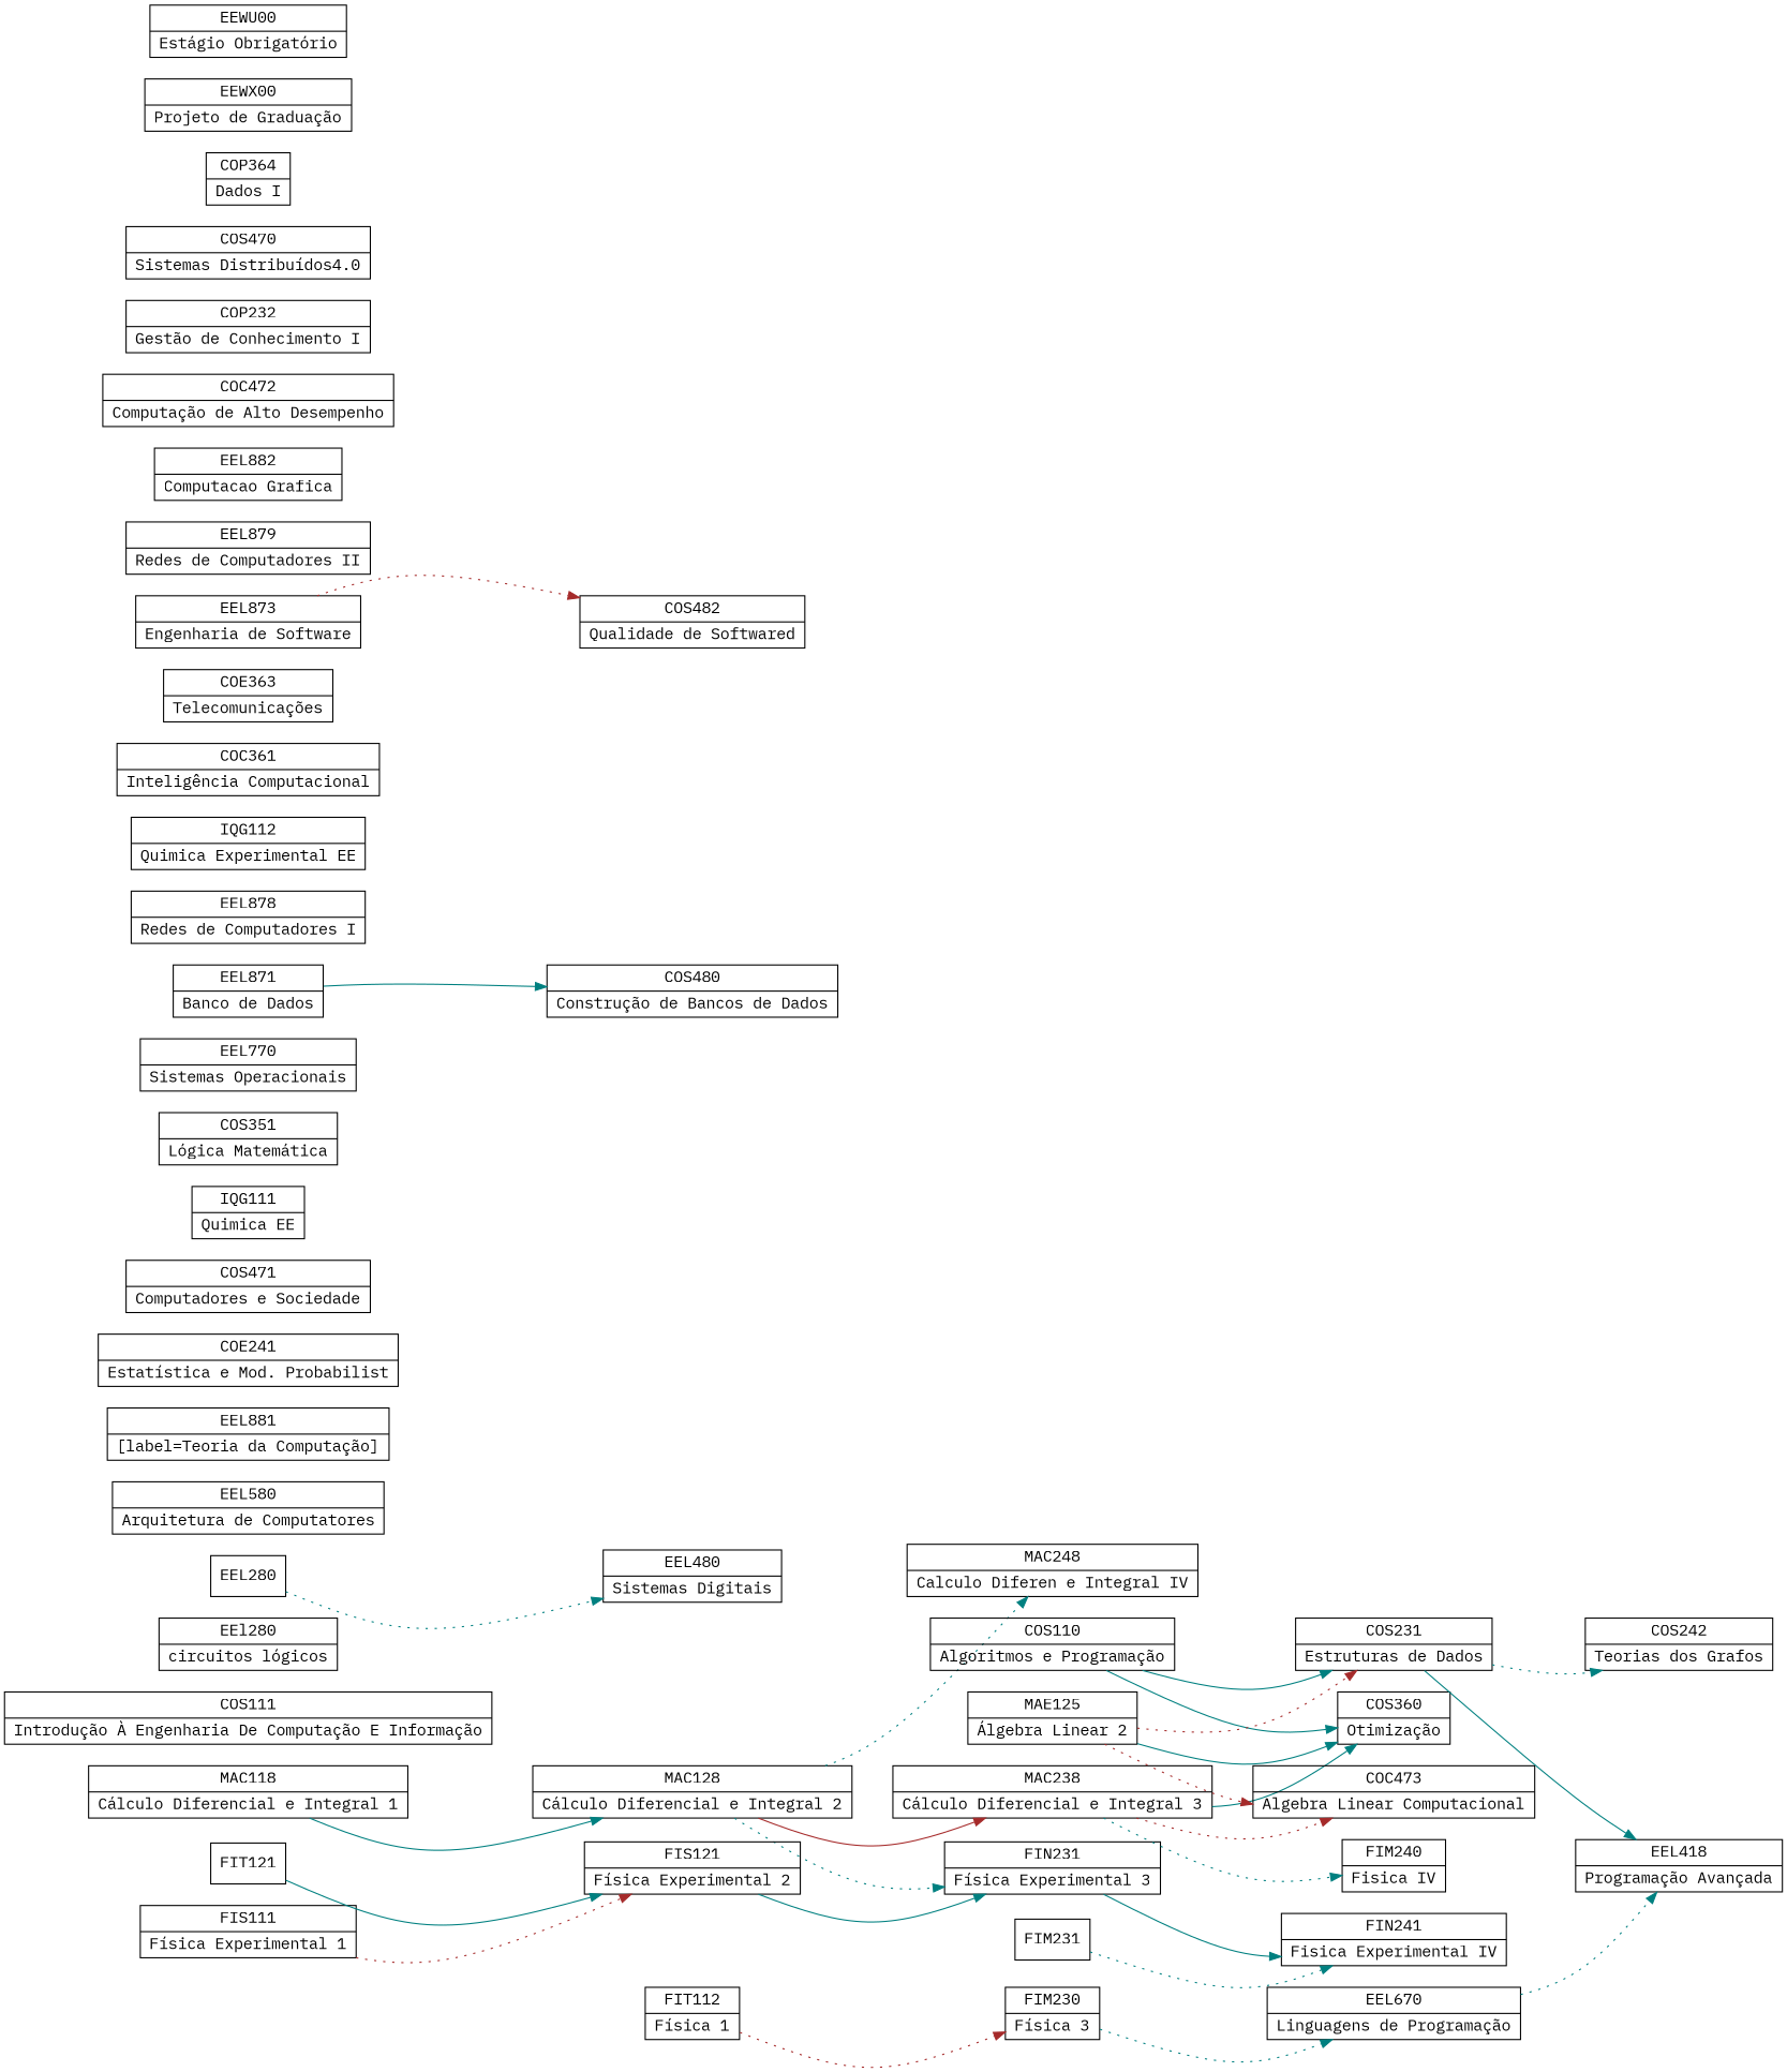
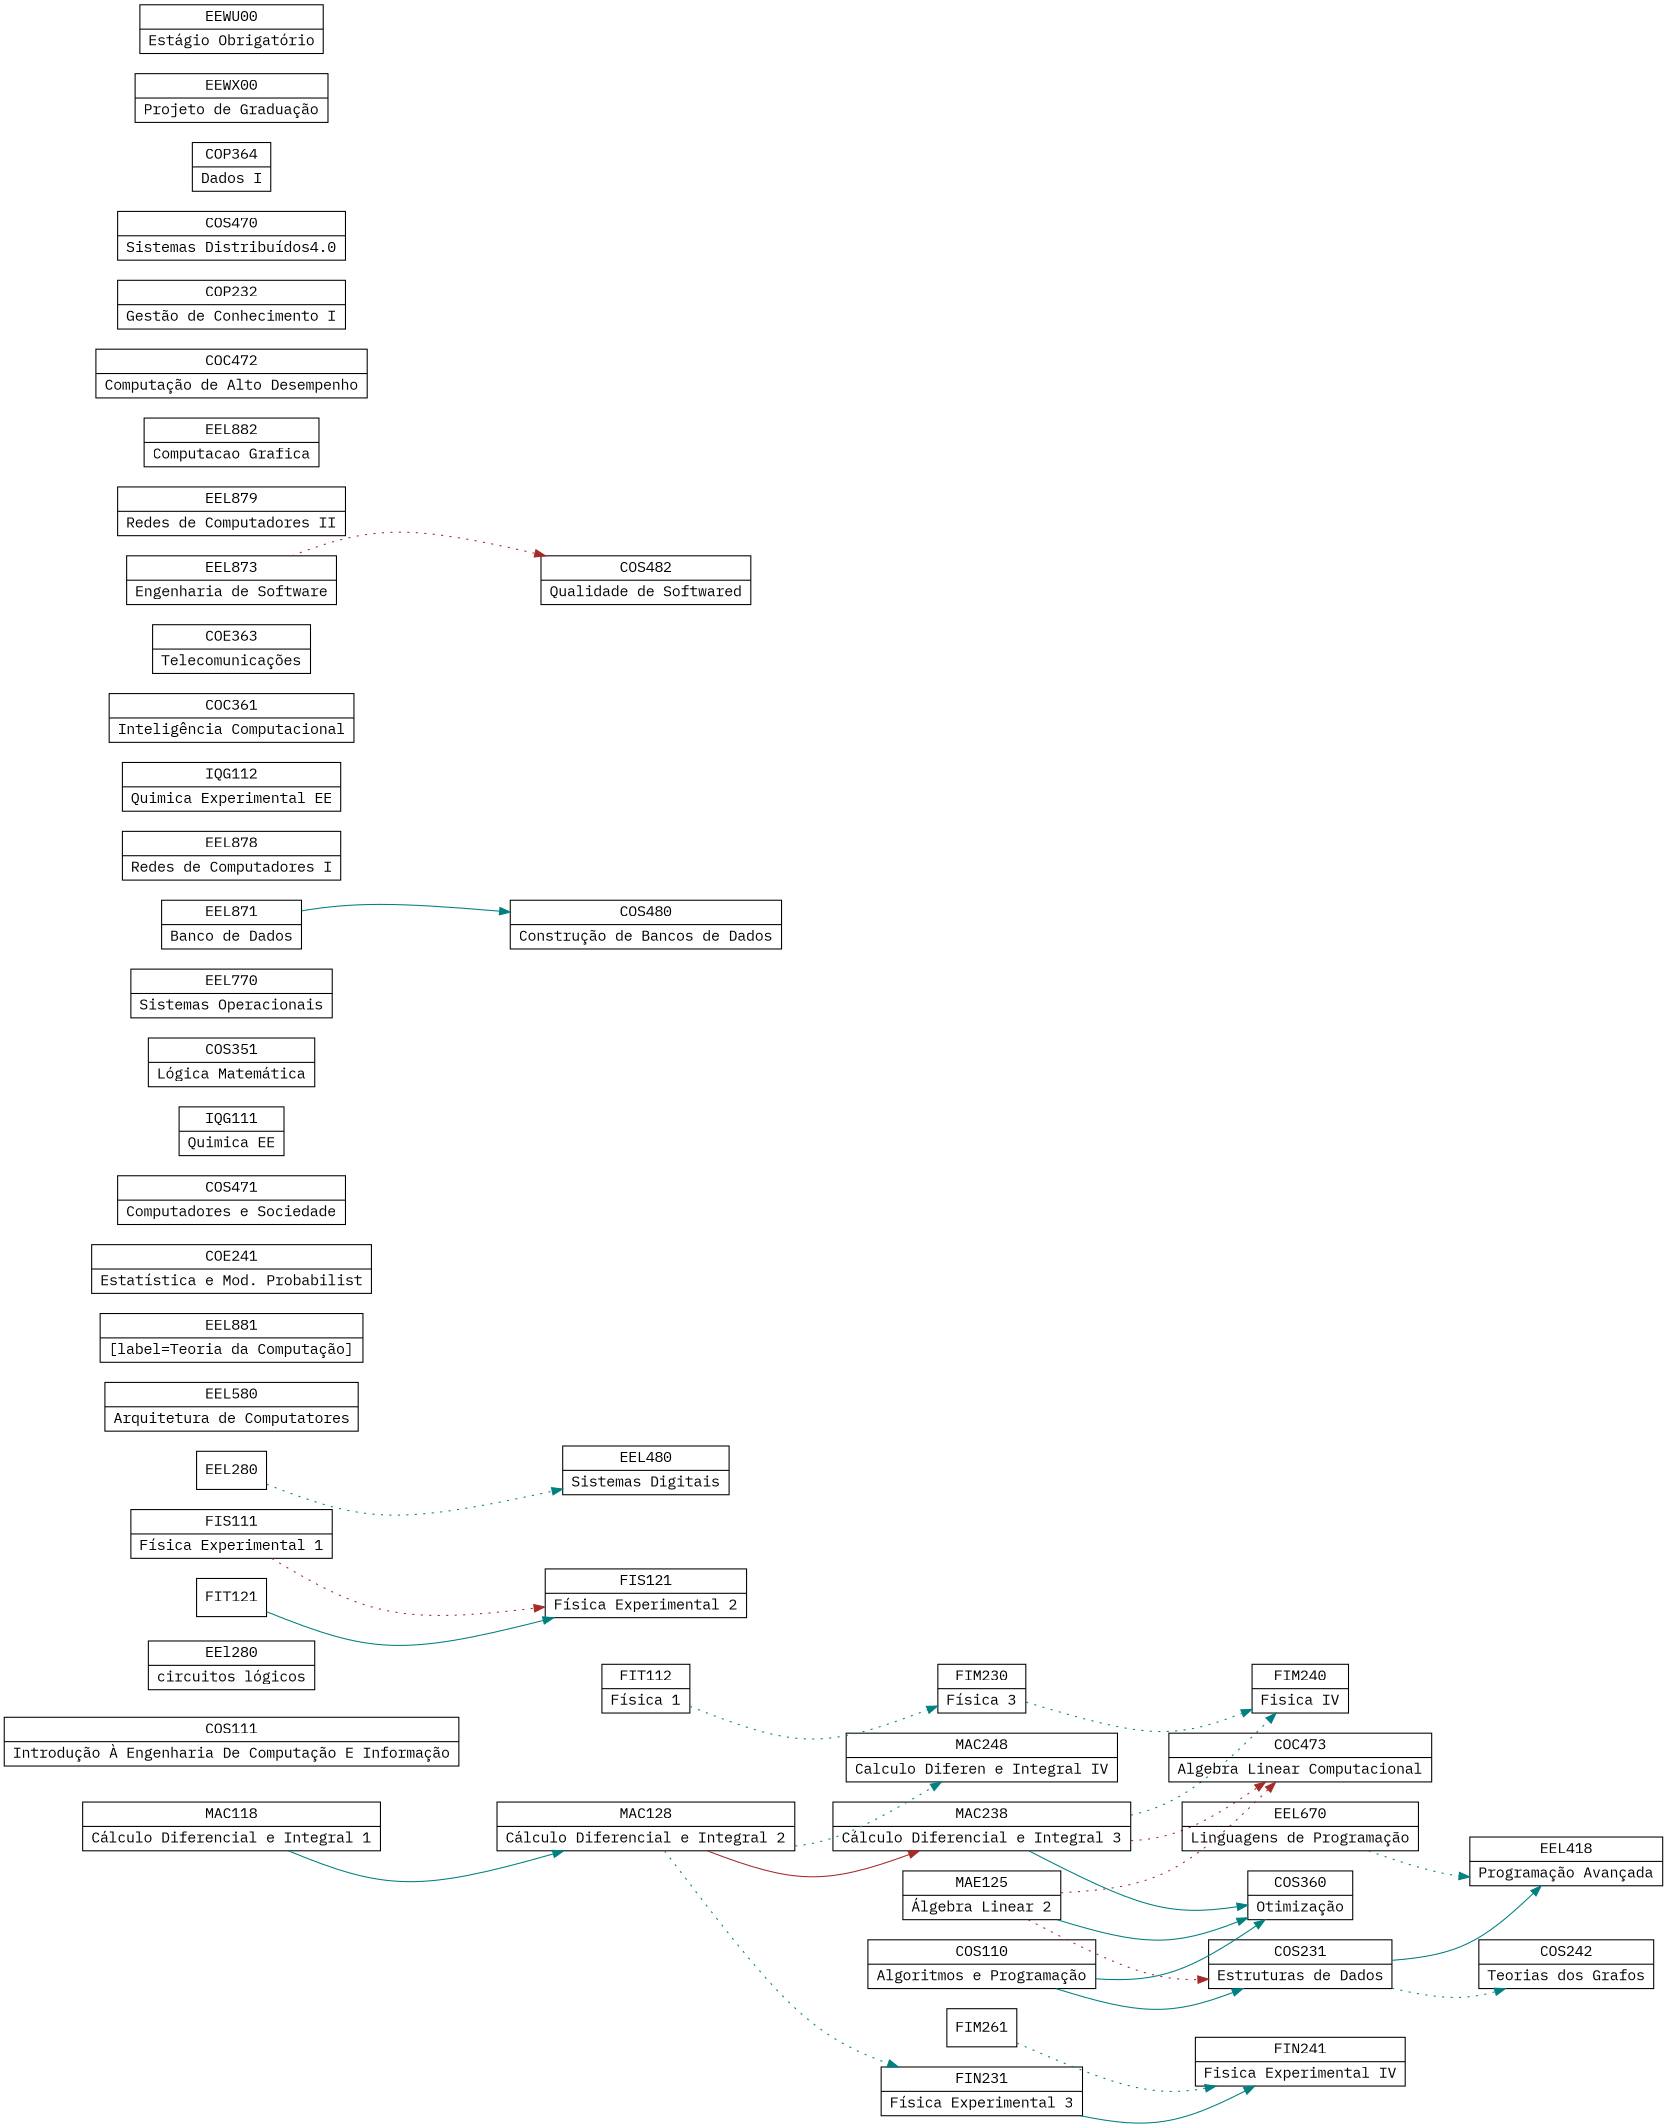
  digraph {
    fontname="IBM Plex Mono"
    rankdir=LR
    splines=curved
    node [fontname="IBM Plex Mono" shape=record]
    edge [color=teal fontname="IBM Plex Mono" style=dotted]
    n1 [label="<f0> MAC118 | <f1> Cálculo Diferencial e Integral 1"]
    n2 [label="<f0> MAC128 | <f1> Cálculo Diferencial e Integral 2"]
    n3 [label="<f0> FIN231 | <f1> Física Experimental 3"]
    n4 [label="<f0> MAC238 | <f1> Cálculo Diferencial e Integral 3"]
    n5 [label="<f0> MAC248 | <f1> Calculo Diferen e Integral IV"]
    n6 [label="<f0> COS110 | <f1> Algoritmos e Programação"]
    n7 [label="<f0> COS231 | <f1> Estruturas de Dados"]
    n8 [label="<f0> COS360 | <f1> Otimização"]
    n9 [label="<f0> EEL418 | <f1> Programação Avançada"]
    n10 [label="<f0> COS242 | <f1> Teorias dos Grafos"]
    n11 [label="<f0> COS111 | <f1> Introdução À Engenharia De Computação E Informação"]
    n12 [label="<f0> EEl280 | <f1> circuitos lógicos"]
    n13 [label="<f0> FIS111 | <f1> Física Experimental 1"]
    n14 [label="<f0> FIS121 | <f1> Física Experimental 2"]
    n15 [label="<f0> FIT112 | <f1> Física 1"]
    n16 [label="<f0> FIM230 | <f1> Física 3"]
    n17 [label="<f0> FIM240 | <f1> Fisica IV"]
    n18 [label="<f0> EEL480 | <f1> Sistemas Digitais"]
    n19 [label="<f0> EEL670 | <f1> Linguagens de Programação"]
    n20 [label="<f0> FIN241 | <f1> Fisica Experimental IV"]
    n21 [label="<f0> COC473 | <f1> Algebra Linear Computacional"]
    n22 [label="<f0> MAE125 | <f1> Álgebra Linear 2"]
    n23 [label="<f0> EEL580 | <f1> Arquitetura de Computatores"]
    n24 [label="<f0> EEL881 | <f1> [label=Teoria da Computação]"]
    n25 [label="<f0> COE241 | <f1> Estatística e Mod. Probabilist"]
    n26 [label="<f0> COS471 | <f1> Computadores e Sociedade"]
    n27 [label="<f0> IQG111 | <f1> Quimica EE"]
    n28 [label="<f0> COS351 | <f1> Lógica Matemática"]
    n29 [label="<f0> EEL770 | <f1> Sistemas Operacionais"]
    n30 [label="<f0> EEL871 | <f1> Banco de Dados"]
    n31 [label="<f0> COS480 | <f1> Construção de Bancos de Dados"]
    n32 [label="<f0> EEL878 | <f1> Redes de Computadores I"]
    n33 [label="<f0> IQG112 | <f1> Quimica Experimental EE"]
    n34 [label="<f0> COC361 | <f1> Inteligência Computacional"]
    n35 [label="<f0> COE363 | <f1> Telecomunicações	"]
    n36 [label="<f0> EEL873 | <f1> Engenharia de Software"]
    n37 [label="<f0> COS482 | <f1> Qualidade de Softwared"]
    n38 [label="<f0> EEL879 | <f1> Redes de Computadores II	"]
    n39 [label="<f0> EEL882 | <f1> Computacao Grafica"]
    n40 [label="<f0> COC472 | <f1> Computação de Alto Desempenho"]
    n41 [label="<f0> COP232 | <f1> Gestão de Conhecimento I"]
    n42 [label="<f0> COS470 | <f1> Sistemas Distribuídos	4.0"]
    n43 [label="<f0> COP364 | <f1> Dados I	"]
    n44 [label="<f0> EEWX00 | <f1> Projeto de Graduação"]
    n45 [label="<f0> EEWU00 | <f1> Estágio Obrigatório"]
    EEL280
    n47 [label=FIT121]
-   FIM231
+   FIM231 [label=FIM261]
    n1 -> n2 [style=solid]
    n2 -> n3
    n2 -> n4 [color=brown style=solid]
    n2 -> n5
    n3 -> n20 [style=solid]
    n4 -> n8 [style=solid]
    n4 -> n17
    n4 -> n21 [color=brown]
    n6 -> n7 [style=solid]
    n6 -> n8 [style=solid]
    n7 -> n9 [style=solid]
    n7 -> n10
    n13 -> n14 [color=brown]
-   n14 -> n3 [style=solid]
-   n15 -> n16 [color=brown]
-   n16 -> n19
+   n15 -> n16
+   n16 -> n17
    n19 -> n9
    n22 -> n7 [color=brown]
    n22 -> n8 [style=solid]
    n22 -> n21 [color=brown]
    n30 -> n31 [style=solid]
    n36 -> n37 [color=brown]
    EEL280 -> n18
    n47 -> n14 [style=solid]
    FIM231 -> n20
  }
